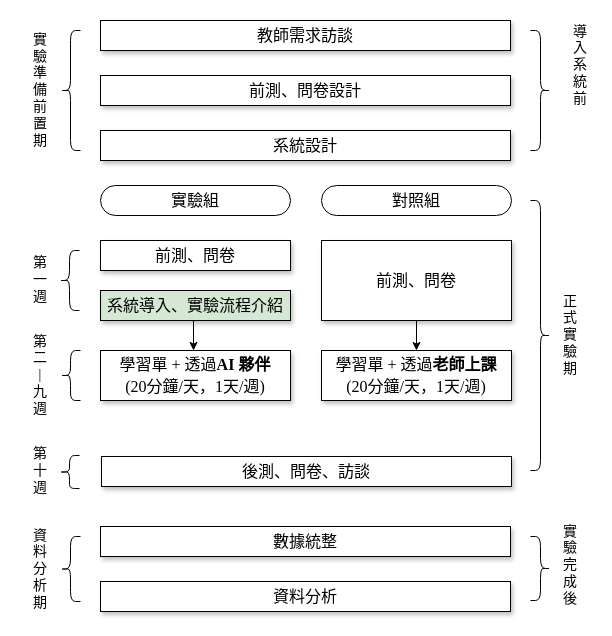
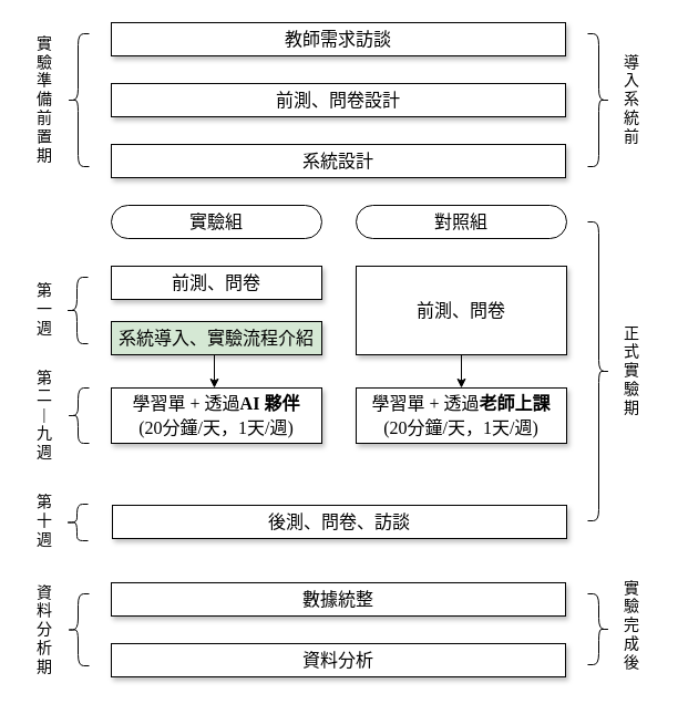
  <mxCell id="0" style=";html=1;" />
  <mxCell id="1" style=";html=1;" parent="0" />
  <mxCell id="2" value="&lt;font style=&quot;font-size: 16px;&quot; face=&quot;標楷體&quot;&gt;教師需求訪談&lt;/font&gt;" style="whiteSpace=wrap;html=1;shadow=1;fontSize=18;" parent="1" vertex="1"><mxGeometry x="100" y="20" width="410" height="30" as="geometry" /></mxCell>
  <mxCell id="3" value="&lt;font style=&quot;font-size: 16px;&quot; face=&quot;標楷體&quot;&gt;前測、問卷設計&lt;/font&gt;" style="whiteSpace=wrap;html=1;shadow=1;fontSize=18;" parent="1" vertex="1"><mxGeometry x="100" y="75" width="410" height="30" as="geometry" /></mxCell>
  <mxCell id="4" value="&lt;font style=&quot;font-size: 16px;&quot; face=&quot;標楷體&quot;&gt;系統設計&lt;/font&gt;" style="whiteSpace=wrap;html=1;shadow=1;fontSize=18;" parent="1" vertex="1"><mxGeometry x="100" y="130" width="410" height="30" as="geometry" /></mxCell>
  <mxCell id="5" value="&lt;font face=&quot;標楷體&quot; style=&quot;font-size: 16px;&quot;&gt;實驗組&lt;/font&gt;" style="rounded=1;whiteSpace=wrap;html=1;arcSize=50;" parent="1" vertex="1"><mxGeometry x="100" y="185" width="190" height="30" as="geometry" /></mxCell>
  <mxCell id="6" value="&lt;span style=&quot;font-family: 標楷體; font-size: 16px;&quot;&gt;對照組&lt;/span&gt;" style="rounded=1;whiteSpace=wrap;html=1;arcSize=50;" parent="1" vertex="1"><mxGeometry x="321" y="185" width="190" height="30" as="geometry" /></mxCell>
  <mxCell id="7" value="&lt;font face=&quot;標楷體&quot;&gt;&lt;span style=&quot;font-size: 16px;&quot;&gt;前測、問卷&lt;/span&gt;&lt;/font&gt;" style="whiteSpace=wrap;html=1;shadow=1;fontSize=18;" parent="1" vertex="1"><mxGeometry x="100" y="240" width="190" height="30" as="geometry" /></mxCell>
  <mxCell id="8" value="&lt;font face=&quot;標楷體&quot;&gt;&lt;span style=&quot;font-size: 16px;&quot;&gt;前測、問卷&lt;/span&gt;&lt;/font&gt;" style="whiteSpace=wrap;html=1;shadow=1;fontSize=18;" parent="1" vertex="1"><mxGeometry x="321" y="240" width="190" height="80" as="geometry" /></mxCell>
  <mxCell id="9" value="&lt;font face=&quot;標楷體&quot;&gt;&lt;span style=&quot;font-size: 16px;&quot;&gt;系統導入、實驗流程介紹&lt;/span&gt;&lt;/font&gt;" style="whiteSpace=wrap;html=1;shadow=1;fontSize=18;fillColor=#d5e8d4;" parent="1" vertex="1"><mxGeometry x="100" y="290" width="190" height="30" as="geometry" /></mxCell>
  <mxCell id="10" value="&lt;span style=&quot;font-size: 16px;&quot;&gt;&lt;font face=&quot;標楷體&quot;&gt;學習單 + 透過&lt;/font&gt;&lt;font face=&quot;Times New Roman&quot;&gt;&lt;b&gt;AI&amp;nbsp;&lt;/b&gt;&lt;/font&gt;&lt;font face=&quot;標楷體&quot;&gt;&lt;b&gt;夥伴&lt;/b&gt;&lt;/font&gt;&lt;br&gt;&lt;font face=&quot;標楷體&quot;&gt;(20分鐘/天，1天/週)&lt;/font&gt;&lt;/span&gt;" style="whiteSpace=wrap;html=1;shadow=1;fontSize=18;" parent="1" vertex="1"><mxGeometry x="100" y="350" width="190" height="50" as="geometry" /></mxCell>
  <mxCell id="11" value="&lt;span style=&quot;font-size: 16px;&quot;&gt;&lt;font face=&quot;標楷體&quot;&gt;學習單 + 透過&lt;b&gt;老師上課&lt;/b&gt;&lt;/font&gt;&lt;br&gt;&lt;font face=&quot;標楷體&quot;&gt;(20分鐘/天，1天/週)&lt;/font&gt;&lt;/span&gt;" style="whiteSpace=wrap;html=1;shadow=1;fontSize=18;" parent="1" vertex="1"><mxGeometry x="321" y="350" width="190" height="50" as="geometry" /></mxCell>
  <mxCell id="12" value="&lt;font face=&quot;標楷體&quot;&gt;&lt;span style=&quot;font-size: 16px;&quot;&gt;後測、問卷、訪談&lt;/span&gt;&lt;/font&gt;" style="whiteSpace=wrap;html=1;shadow=1;fontSize=18;" parent="1" vertex="1"><mxGeometry x="101" y="456" width="410" height="30" as="geometry" /></mxCell>
  <mxCell id="13" value="&lt;font face=&quot;標楷體&quot;&gt;&lt;span style=&quot;font-size: 16px;&quot;&gt;數據統整&lt;/span&gt;&lt;/font&gt;" style="whiteSpace=wrap;html=1;shadow=1;fontSize=18;" parent="1" vertex="1"><mxGeometry x="100" y="526" width="410" height="30" as="geometry" /></mxCell>
  <mxCell id="14" value="&lt;font face=&quot;標楷體&quot;&gt;&lt;span style=&quot;font-size: 16px;&quot;&gt;資料分析&lt;/span&gt;&lt;/font&gt;" style="whiteSpace=wrap;html=1;shadow=1;fontSize=18;" parent="1" vertex="1"><mxGeometry x="100" y="581" width="410" height="30" as="geometry" /></mxCell>
  <mxCell id="15" value="" style="shape=curlyBracket;whiteSpace=wrap;html=1;rounded=1;labelPosition=left;verticalLabelPosition=middle;align=right;verticalAlign=middle;" parent="1" vertex="1"><mxGeometry x="60" y="536" width="20" height="65" as="geometry" /></mxCell>
  <mxCell id="16" value="" style="shape=curlyBracket;whiteSpace=wrap;html=1;rounded=1;labelPosition=left;verticalLabelPosition=middle;align=right;verticalAlign=middle;" parent="1" vertex="1"><mxGeometry x="60" y="30" width="20" height="120" as="geometry" /></mxCell>
  <mxCell id="17" value="&lt;font style=&quot;font-size: 14px;&quot; face=&quot;標楷體&quot;&gt;第&lt;/font&gt;&lt;div&gt;&lt;font style=&quot;font-size: 14px;&quot; face=&quot;標楷體&quot;&gt;一&lt;/font&gt;&lt;/div&gt;&lt;div&gt;&lt;span style=&quot;font-family: 標楷體; background-color: transparent; color: light-dark(rgb(0, 0, 0), rgb(255, 255, 255));&quot;&gt;&lt;font style=&quot;font-size: 14px;&quot;&gt;週&lt;/font&gt;&lt;/span&gt;&lt;/div&gt;" style="text;html=1;align=center;verticalAlign=middle;whiteSpace=wrap;rounded=0;fontFamily=Comic Sans MS;" parent="1" vertex="1"><mxGeometry x="20" y="235" width="40" height="90" as="geometry" /></mxCell>
  <mxCell id="18" value="&lt;font style=&quot;font-size: 14px;&quot; face=&quot;標楷體&quot;&gt;第&lt;/font&gt;&lt;div&gt;&lt;font style=&quot;font-size: 14px;&quot; face=&quot;標楷體&quot;&gt;二&lt;/font&gt;&lt;/div&gt;&lt;div&gt;&lt;font style=&quot;font-size: 14px;&quot; face=&quot;標楷體&quot;&gt;|&lt;/font&gt;&lt;/div&gt;&lt;div&gt;&lt;font style=&quot;font-size: 14px;&quot; face=&quot;標楷體&quot;&gt;九&lt;/font&gt;&lt;/div&gt;&lt;div&gt;&lt;span style=&quot;font-family: 標楷體; background-color: transparent; color: light-dark(rgb(0, 0, 0), rgb(255, 255, 255));&quot;&gt;&lt;font style=&quot;font-size: 14px;&quot;&gt;週&lt;/font&gt;&lt;/span&gt;&lt;/div&gt;" style="text;html=1;align=center;verticalAlign=middle;whiteSpace=wrap;rounded=0;fontFamily=Comic Sans MS;" parent="1" vertex="1"><mxGeometry x="20" y="330" width="40" height="90" as="geometry" /></mxCell>
  <mxCell id="19" value="&lt;font style=&quot;font-size: 14px;&quot; face=&quot;標楷體&quot;&gt;第&lt;/font&gt;&lt;div&gt;&lt;font style=&quot;font-size: 14px;&quot; face=&quot;標楷體&quot;&gt;十&lt;/font&gt;&lt;/div&gt;&lt;div&gt;&lt;span style=&quot;font-family: 標楷體; background-color: transparent; color: light-dark(rgb(0, 0, 0), rgb(255, 255, 255));&quot;&gt;&lt;font style=&quot;font-size: 14px;&quot;&gt;週&lt;/font&gt;&lt;/span&gt;&lt;/div&gt;" style="text;html=1;align=center;verticalAlign=middle;whiteSpace=wrap;rounded=0;fontFamily=Comic Sans MS;" parent="1" vertex="1"><mxGeometry x="20" y="426" width="40" height="90" as="geometry" /></mxCell>
  <mxCell id="20" value="&lt;font style=&quot;font-size: 14px;&quot; face=&quot;標楷體&quot;&gt;資&lt;/font&gt;&lt;div&gt;&lt;font style=&quot;font-size: 14px;&quot; face=&quot;標楷體&quot;&gt;料&lt;/font&gt;&lt;/div&gt;&lt;div&gt;&lt;font style=&quot;font-size: 14px;&quot; face=&quot;標楷體&quot;&gt;分&lt;/font&gt;&lt;/div&gt;&lt;div&gt;&lt;font style=&quot;font-size: 14px;&quot; face=&quot;標楷體&quot;&gt;析&lt;/font&gt;&lt;/div&gt;&lt;div&gt;&lt;font style=&quot;font-size: 14px;&quot; face=&quot;標楷體&quot;&gt;期&lt;/font&gt;&lt;/div&gt;" style="text;html=1;align=center;verticalAlign=middle;whiteSpace=wrap;rounded=0;fontFamily=Comic Sans MS;" parent="1" vertex="1"><mxGeometry x="20" y="523.5" width="40" height="90" as="geometry" /></mxCell>
  <mxCell id="21" value="" style="shape=curlyBracket;whiteSpace=wrap;html=1;rounded=1;labelPosition=left;verticalLabelPosition=middle;align=right;verticalAlign=middle;" parent="1" vertex="1"><mxGeometry x="59" y="455" width="20" height="33" as="geometry" /></mxCell>
  <mxCell id="22" value="" style="shape=curlyBracket;whiteSpace=wrap;html=1;rounded=1;labelPosition=left;verticalLabelPosition=middle;align=right;verticalAlign=middle;" parent="1" vertex="1"><mxGeometry x="60" y="350" width="20" height="50" as="geometry" /></mxCell>
  <mxCell id="23" value="" style="shape=curlyBracket;whiteSpace=wrap;html=1;rounded=1;labelPosition=left;verticalLabelPosition=middle;align=right;verticalAlign=middle;" parent="1" vertex="1"><mxGeometry x="59" y="250" width="20" height="60" as="geometry" /></mxCell>
  <mxCell id="24" value="&lt;font style=&quot;font-size: 14px;&quot; face=&quot;標楷體&quot;&gt;實&lt;/font&gt;&lt;div&gt;&lt;font style=&quot;font-size: 14px;&quot; face=&quot;標楷體&quot;&gt;驗&lt;/font&gt;&lt;/div&gt;&lt;div&gt;&lt;font style=&quot;font-size: 14px;&quot; face=&quot;標楷體&quot;&gt;準&lt;/font&gt;&lt;/div&gt;&lt;div&gt;&lt;font style=&quot;font-size: 14px;&quot; face=&quot;標楷體&quot;&gt;備&lt;/font&gt;&lt;/div&gt;&lt;div&gt;&lt;font style=&quot;font-size: 14px;&quot; face=&quot;標楷體&quot;&gt;前&lt;/font&gt;&lt;/div&gt;&lt;div&gt;&lt;font style=&quot;font-size: 14px;&quot; face=&quot;標楷體&quot;&gt;置&lt;/font&gt;&lt;/div&gt;&lt;div&gt;&lt;font style=&quot;font-size: 14px;&quot; face=&quot;標楷體&quot;&gt;期&lt;/font&gt;&lt;/div&gt;" style="text;html=1;align=center;verticalAlign=middle;whiteSpace=wrap;rounded=0;fontFamily=Comic Sans MS;" parent="1" vertex="1"><mxGeometry x="20" y="45" width="40" height="90" as="geometry" /></mxCell>
  <mxCell id="25" value="" style="shape=curlyBracket;whiteSpace=wrap;html=1;rounded=1;flipH=1;labelPosition=right;verticalLabelPosition=middle;align=left;verticalAlign=middle;" parent="1" vertex="1"><mxGeometry x="530" y="30" width="20" height="120" as="geometry" /></mxCell>
  <mxCell id="26" value="" style="shape=curlyBracket;whiteSpace=wrap;html=1;rounded=1;flipH=1;labelPosition=right;verticalLabelPosition=middle;align=left;verticalAlign=middle;" parent="1" vertex="1"><mxGeometry x="530" y="200" width="20" height="270" as="geometry" /></mxCell>
  <mxCell id="27" value="" style="shape=curlyBracket;whiteSpace=wrap;html=1;rounded=1;flipH=1;labelPosition=right;verticalLabelPosition=middle;align=left;verticalAlign=middle;" parent="1" vertex="1"><mxGeometry x="530" y="536" width="20" height="64" as="geometry" /></mxCell>
  <mxCell id="28" value="" style="endArrow=classic;html=1;rounded=0;exitX=0.5;exitY=1;exitDx=0;exitDy=0;entryX=0.5;entryY=0;entryDx=0;entryDy=0;" parent="1" source="8" target="11" edge="1"><mxGeometry width="50" height="50" relative="1" as="geometry"><mxPoint x="260" y="390" as="sourcePoint" /><mxPoint x="310" y="340" as="targetPoint" /></mxGeometry></mxCell>
  <mxCell id="29" value="&lt;font face=&quot;標楷體&quot;&gt;&lt;span style=&quot;font-size: 14px;&quot;&gt;實&lt;/span&gt;&lt;/font&gt;&lt;div&gt;&lt;font face=&quot;標楷體&quot;&gt;&lt;span style=&quot;font-size: 14px;&quot;&gt;驗&lt;/span&gt;&lt;/font&gt;&lt;/div&gt;&lt;div&gt;&lt;font face=&quot;標楷體&quot;&gt;&lt;span style=&quot;font-size: 14px;&quot;&gt;完&lt;/span&gt;&lt;/font&gt;&lt;/div&gt;&lt;div&gt;&lt;font face=&quot;標楷體&quot;&gt;&lt;span style=&quot;font-size: 14px;&quot;&gt;成&lt;/span&gt;&lt;/font&gt;&lt;/div&gt;&lt;div&gt;&lt;font face=&quot;標楷體&quot;&gt;&lt;span style=&quot;font-size: 14px;&quot;&gt;後&lt;/span&gt;&lt;/font&gt;&lt;/div&gt;" style="text;html=1;align=center;verticalAlign=middle;whiteSpace=wrap;rounded=0;fontFamily=Comic Sans MS;" parent="1" vertex="1"><mxGeometry x="550" y="520" width="40" height="90" as="geometry" /></mxCell>
  <mxCell id="30" value="&lt;font face=&quot;標楷體&quot;&gt;&lt;span style=&quot;font-size: 14px;&quot;&gt;正&lt;/span&gt;&lt;/font&gt;&lt;div&gt;&lt;font face=&quot;標楷體&quot;&gt;&lt;span style=&quot;font-size: 14px;&quot;&gt;式&lt;/span&gt;&lt;/font&gt;&lt;/div&gt;&lt;div&gt;&lt;font face=&quot;標楷體&quot;&gt;&lt;span style=&quot;font-size: 14px;&quot;&gt;實&lt;/span&gt;&lt;/font&gt;&lt;/div&gt;&lt;div&gt;&lt;font face=&quot;標楷體&quot;&gt;&lt;span style=&quot;font-size: 14px;&quot;&gt;驗&lt;/span&gt;&lt;/font&gt;&lt;/div&gt;&lt;div&gt;&lt;font face=&quot;標楷體&quot;&gt;&lt;span style=&quot;font-size: 14px;&quot;&gt;期&lt;/span&gt;&lt;/font&gt;&lt;/div&gt;" style="text;html=1;align=center;verticalAlign=middle;whiteSpace=wrap;rounded=0;fontFamily=Comic Sans MS;" parent="1" vertex="1"><mxGeometry x="550" y="290" width="40" height="90" as="geometry" /></mxCell>
- <mxCell id="31" value="&lt;font face=&quot;標楷體&quot;&gt;&lt;span style=&quot;font-size: 14px;&quot;&gt;導&lt;/span&gt;&lt;/font&gt;&lt;div&gt;&lt;font face=&quot;標楷體&quot;&gt;&lt;span style=&quot;font-size: 14px;&quot;&gt;入&lt;/span&gt;&lt;/font&gt;&lt;/div&gt;&lt;div&gt;&lt;font face=&quot;標楷體&quot;&gt;&lt;span style=&quot;font-size: 14px;&quot;&gt;系&lt;/span&gt;&lt;/font&gt;&lt;/div&gt;&lt;div&gt;&lt;font face=&quot;標楷體&quot;&gt;&lt;span style=&quot;font-size: 14px;&quot;&gt;統&lt;/span&gt;&lt;/font&gt;&lt;/div&gt;&lt;div&gt;&lt;font face=&quot;標楷體&quot;&gt;&lt;span style=&quot;font-size: 14px;&quot;&gt;前&lt;/span&gt;&lt;/font&gt;&lt;/div&gt;" style="text;html=1;align=center;verticalAlign=middle;whiteSpace=wrap;rounded=0;fontFamily=Comic Sans MS;" parent="1" vertex="1"><mxGeometry x="560" y="20" width="40" height="90" as="geometry" /></mxCell>
+ <mxCell id="31" value="&lt;font face=&quot;標楷體&quot;&gt;&lt;span style=&quot;font-size: 14px;&quot;&gt;導&lt;/span&gt;&lt;/font&gt;&lt;div&gt;&lt;font face=&quot;標楷體&quot;&gt;&lt;span style=&quot;font-size: 14px;&quot;&gt;入&lt;/span&gt;&lt;/font&gt;&lt;/div&gt;&lt;div&gt;&lt;font face=&quot;標楷體&quot;&gt;&lt;span style=&quot;font-size: 14px;&quot;&gt;系&lt;/span&gt;&lt;/font&gt;&lt;/div&gt;&lt;div&gt;&lt;font face=&quot;標楷體&quot;&gt;&lt;span style=&quot;font-size: 14px;&quot;&gt;統&lt;/span&gt;&lt;/font&gt;&lt;/div&gt;&lt;div&gt;&lt;font face=&quot;標楷體&quot;&gt;&lt;span style=&quot;font-size: 14px;&quot;&gt;前&lt;/span&gt;&lt;/font&gt;&lt;/div&gt;" style="text;html=1;align=center;verticalAlign=middle;whiteSpace=wrap;rounded=0;fontFamily=Comic Sans MS;" parent="1" vertex="1"><mxGeometry x="550" y="45" width="40" height="90" as="geometry" /></mxCell>
  <mxCell id="32" value="" style="endArrow=classic;html=1;rounded=0;exitX=0.5;exitY=1;exitDx=0;exitDy=0;entryX=0.5;entryY=0;entryDx=0;entryDy=0;" edge="1" parent="1"><mxGeometry width="50" height="50" relative="1" as="geometry"><mxPoint x="193" y="320" as="sourcePoint" /><mxPoint x="193" y="350" as="targetPoint" /></mxGeometry></mxCell>
